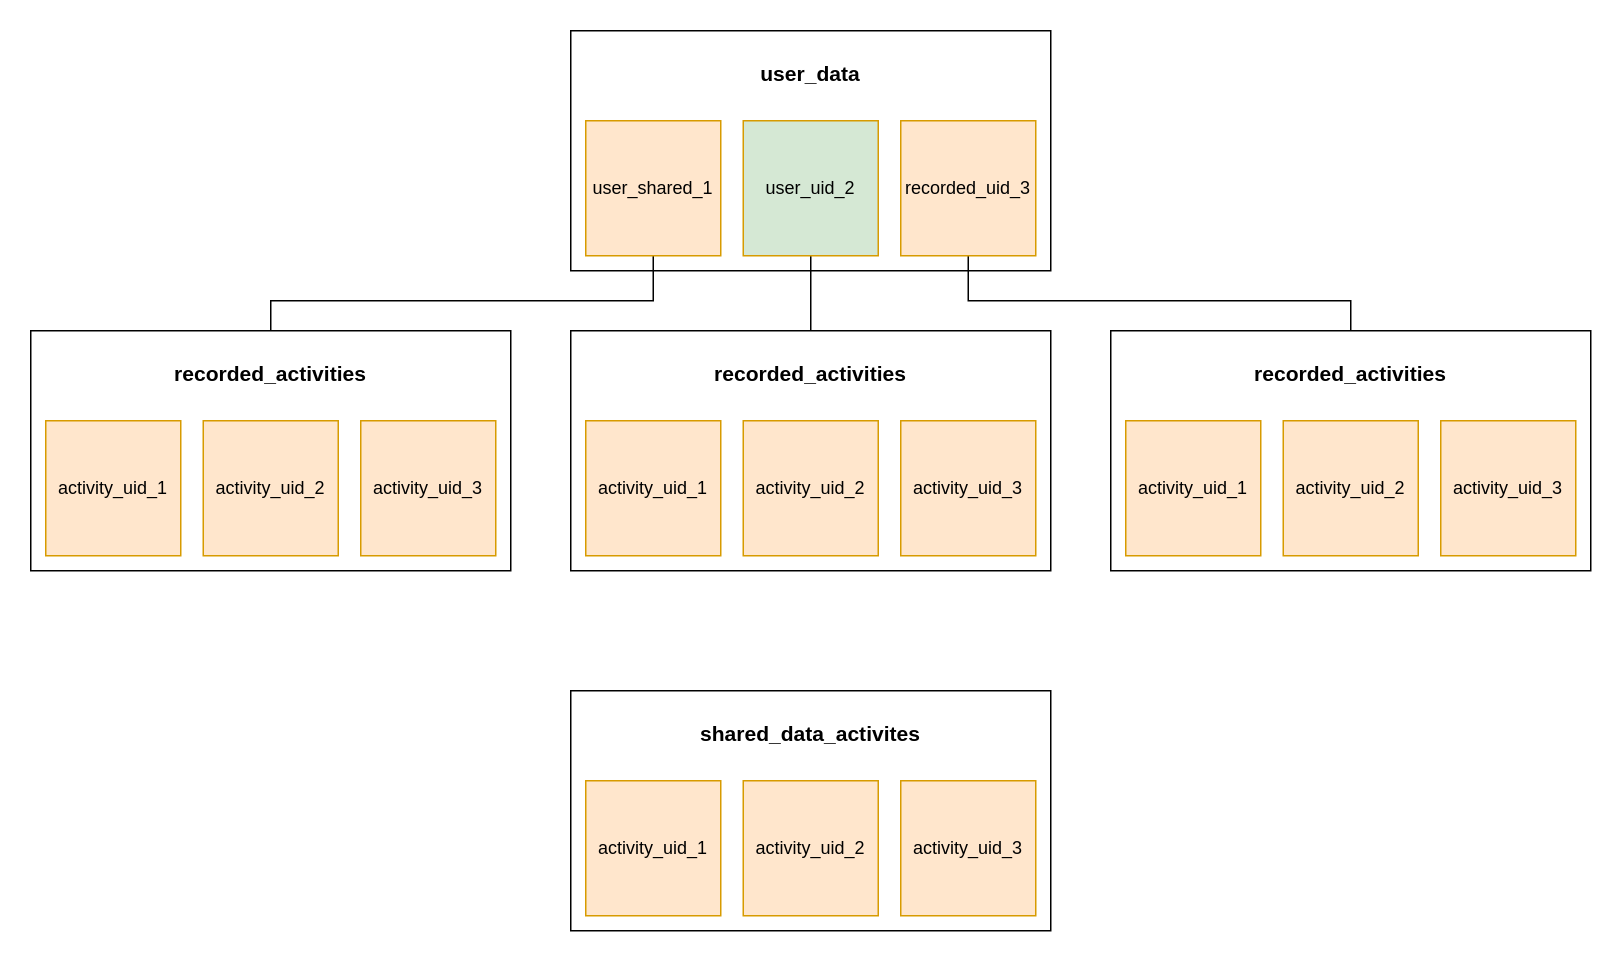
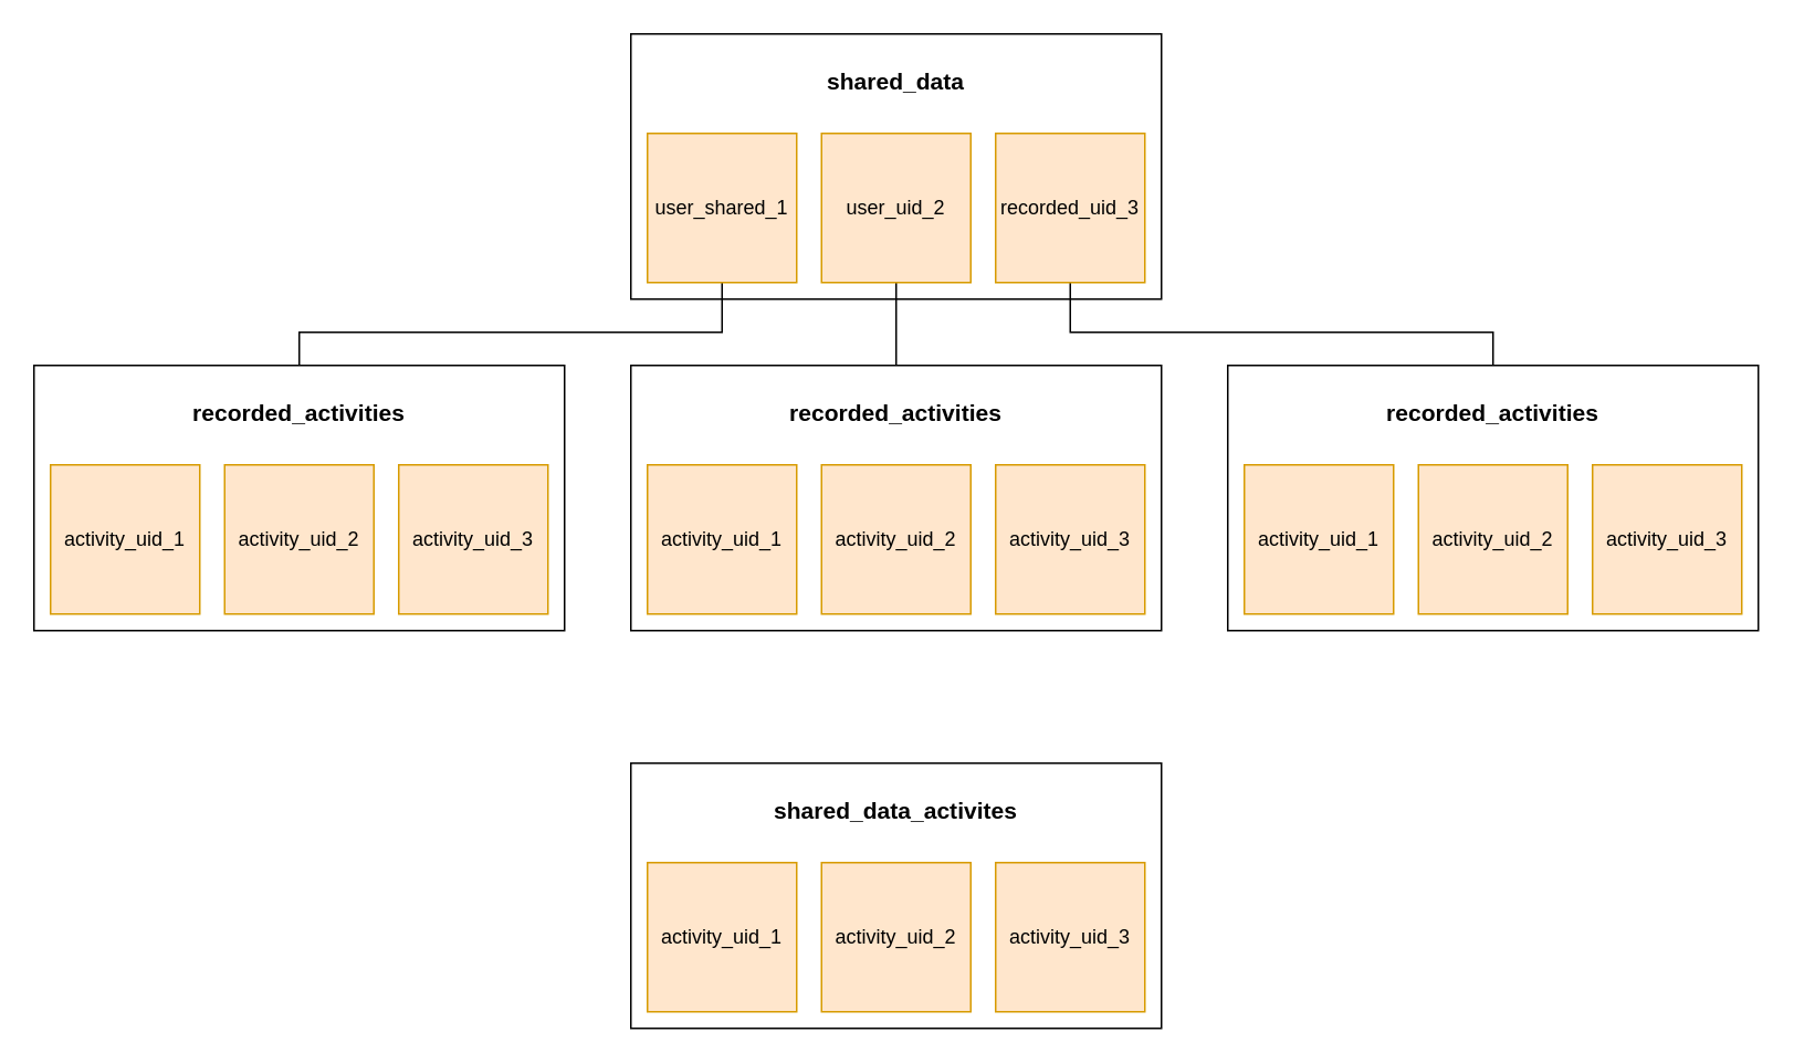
  <mxCell id="0" />
  <mxCell id="1" parent="0" />
- <mxCell id="2" value="&lt;p style=&quot;line-height: 100%;&quot;&gt;&lt;/p&gt;&lt;h3&gt;user_data&lt;/h3&gt;&lt;p&gt;&lt;/p&gt;" style="rounded=0;whiteSpace=wrap;html=1;fontStyle=0;align=center;labelPosition=center;verticalLabelPosition=middle;verticalAlign=top;" vertex="1" parent="1"><mxGeometry x="380" y="20" width="320" height="160" as="geometry" /></mxCell>
+ <mxCell id="2" value="&lt;p style=&quot;line-height: 100%;&quot;&gt;&lt;/p&gt;&lt;h3&gt;shared_data&lt;/h3&gt;&lt;p&gt;&lt;/p&gt;" style="rounded=0;whiteSpace=wrap;html=1;fontStyle=0;align=center;labelPosition=center;verticalLabelPosition=middle;verticalAlign=top;" vertex="1" parent="1"><mxGeometry x="380" y="20" width="320" height="160" as="geometry" /></mxCell>
  <mxCell id="3" style="edgeStyle=orthogonalEdgeStyle;rounded=0;orthogonalLoop=1;jettySize=auto;html=1;endArrow=none;endFill=0;" edge="1" parent="1" source="4" target="9"><mxGeometry relative="1" as="geometry"><Array as="points"><mxPoint x="435" y="200" /><mxPoint x="180" y="200" /></Array></mxGeometry></mxCell>
  <mxCell id="4" value="user_shared_1" style="whiteSpace=wrap;html=1;aspect=fixed;labelBackgroundColor=none;labelBorderColor=none;fillColor=#ffe6cc;strokeColor=#d79b00;" vertex="1" parent="1"><mxGeometry x="390" y="80" width="90" height="90" as="geometry" /></mxCell>
  <mxCell id="5" style="edgeStyle=orthogonalEdgeStyle;rounded=0;orthogonalLoop=1;jettySize=auto;html=1;endArrow=none;endFill=0;" edge="1" parent="1" source="6" target="13"><mxGeometry relative="1" as="geometry" /></mxCell>
- <mxCell id="6" value="user_uid_2" style="whiteSpace=wrap;html=1;aspect=fixed;labelBackgroundColor=none;labelBorderColor=none;fillColor=#d5e8d4;strokeColor=#d79b00;" vertex="1" parent="1"><mxGeometry x="495" y="80" width="90" height="90" as="geometry" /></mxCell>
+ <mxCell id="6" value="user_uid_2" style="whiteSpace=wrap;html=1;aspect=fixed;labelBackgroundColor=none;labelBorderColor=none;fillColor=#ffe6cc;strokeColor=#d79b00;" vertex="1" parent="1"><mxGeometry x="495" y="80" width="90" height="90" as="geometry" /></mxCell>
  <mxCell id="7" style="edgeStyle=orthogonalEdgeStyle;rounded=0;orthogonalLoop=1;jettySize=auto;html=1;endArrow=none;endFill=0;" edge="1" parent="1" source="8" target="17"><mxGeometry relative="1" as="geometry"><Array as="points"><mxPoint x="645" y="200" /><mxPoint x="900" y="200" /></Array></mxGeometry></mxCell>
  <mxCell id="8" value="recorded_uid_3" style="whiteSpace=wrap;html=1;aspect=fixed;labelBackgroundColor=none;labelBorderColor=none;fillColor=#ffe6cc;strokeColor=#d79b00;" vertex="1" parent="1"><mxGeometry x="600" y="80" width="90" height="90" as="geometry" /></mxCell>
  <mxCell id="9" value="&lt;p style=&quot;line-height: 100%;&quot;&gt;&lt;/p&gt;&lt;h3&gt;recorded_activities&lt;/h3&gt;&lt;p&gt;&lt;/p&gt;" style="rounded=0;whiteSpace=wrap;html=1;fontStyle=0;align=center;labelPosition=center;verticalLabelPosition=middle;verticalAlign=top;" vertex="1" parent="1"><mxGeometry x="20" y="220" width="320" height="160" as="geometry" /></mxCell>
  <mxCell id="10" value="activity_uid_1" style="whiteSpace=wrap;html=1;aspect=fixed;labelBackgroundColor=none;labelBorderColor=none;fillColor=#ffe6cc;strokeColor=#d79b00;" vertex="1" parent="1"><mxGeometry x="30" y="280" width="90" height="90" as="geometry" /></mxCell>
  <mxCell id="11" value="activity_uid_2" style="whiteSpace=wrap;html=1;aspect=fixed;labelBackgroundColor=none;labelBorderColor=none;fillColor=#ffe6cc;strokeColor=#d79b00;" vertex="1" parent="1"><mxGeometry x="135" y="280" width="90" height="90" as="geometry" /></mxCell>
  <mxCell id="12" value="activity_uid_3" style="whiteSpace=wrap;html=1;aspect=fixed;labelBackgroundColor=none;labelBorderColor=none;fillColor=#ffe6cc;strokeColor=#d79b00;" vertex="1" parent="1"><mxGeometry x="240" y="280" width="90" height="90" as="geometry" /></mxCell>
  <mxCell id="13" value="&lt;p style=&quot;line-height: 100%;&quot;&gt;&lt;/p&gt;&lt;h3&gt;recorded_activities&lt;/h3&gt;&lt;p&gt;&lt;/p&gt;" style="rounded=0;whiteSpace=wrap;html=1;fontStyle=0;align=center;labelPosition=center;verticalLabelPosition=middle;verticalAlign=top;" vertex="1" parent="1"><mxGeometry x="380" y="220" width="320" height="160" as="geometry" /></mxCell>
  <mxCell id="14" value="activity_uid_1" style="whiteSpace=wrap;html=1;aspect=fixed;labelBackgroundColor=none;labelBorderColor=none;fillColor=#ffe6cc;strokeColor=#d79b00;" vertex="1" parent="1"><mxGeometry x="390" y="280" width="90" height="90" as="geometry" /></mxCell>
  <mxCell id="15" value="activity_uid_2" style="whiteSpace=wrap;html=1;aspect=fixed;labelBackgroundColor=none;labelBorderColor=none;fillColor=#ffe6cc;strokeColor=#d79b00;" vertex="1" parent="1"><mxGeometry x="495" y="280" width="90" height="90" as="geometry" /></mxCell>
  <mxCell id="16" value="activity_uid_3" style="whiteSpace=wrap;html=1;aspect=fixed;labelBackgroundColor=none;labelBorderColor=none;fillColor=#ffe6cc;strokeColor=#d79b00;" vertex="1" parent="1"><mxGeometry x="600" y="280" width="90" height="90" as="geometry" /></mxCell>
  <mxCell id="17" value="&lt;p style=&quot;line-height: 100%;&quot;&gt;&lt;/p&gt;&lt;h3&gt;recorded_activities&lt;/h3&gt;&lt;p&gt;&lt;/p&gt;" style="rounded=0;whiteSpace=wrap;html=1;fontStyle=0;align=center;labelPosition=center;verticalLabelPosition=middle;verticalAlign=top;" vertex="1" parent="1"><mxGeometry x="740" y="220" width="320" height="160" as="geometry" /></mxCell>
  <mxCell id="18" value="activity_uid_1" style="whiteSpace=wrap;html=1;aspect=fixed;labelBackgroundColor=none;labelBorderColor=none;fillColor=#ffe6cc;strokeColor=#d79b00;" vertex="1" parent="1"><mxGeometry x="750" y="280" width="90" height="90" as="geometry" /></mxCell>
  <mxCell id="19" value="activity_uid_2" style="whiteSpace=wrap;html=1;aspect=fixed;labelBackgroundColor=none;labelBorderColor=none;fillColor=#ffe6cc;strokeColor=#d79b00;" vertex="1" parent="1"><mxGeometry x="855" y="280" width="90" height="90" as="geometry" /></mxCell>
  <mxCell id="20" value="activity_uid_3" style="whiteSpace=wrap;html=1;aspect=fixed;labelBackgroundColor=none;labelBorderColor=none;fillColor=#ffe6cc;strokeColor=#d79b00;" vertex="1" parent="1"><mxGeometry x="960" y="280" width="90" height="90" as="geometry" /></mxCell>
  <mxCell id="21" value="&lt;p style=&quot;line-height: 100%;&quot;&gt;&lt;/p&gt;&lt;h3&gt;shared_data_activites&lt;/h3&gt;&lt;p&gt;&lt;/p&gt;" style="rounded=0;whiteSpace=wrap;html=1;fontStyle=0;align=center;labelPosition=center;verticalLabelPosition=middle;verticalAlign=top;" vertex="1" parent="1"><mxGeometry x="380" y="460" width="320" height="160" as="geometry" /></mxCell>
  <mxCell id="22" value="activity_uid_1" style="whiteSpace=wrap;html=1;aspect=fixed;labelBackgroundColor=none;labelBorderColor=none;fillColor=#ffe6cc;strokeColor=#d79b00;" vertex="1" parent="1"><mxGeometry x="390" y="520" width="90" height="90" as="geometry" /></mxCell>
  <mxCell id="23" value="activity_uid_2" style="whiteSpace=wrap;html=1;aspect=fixed;labelBackgroundColor=none;labelBorderColor=none;fillColor=#ffe6cc;strokeColor=#d79b00;" vertex="1" parent="1"><mxGeometry x="495" y="520" width="90" height="90" as="geometry" /></mxCell>
  <mxCell id="24" value="activity_uid_3" style="whiteSpace=wrap;html=1;aspect=fixed;labelBackgroundColor=none;labelBorderColor=none;fillColor=#ffe6cc;strokeColor=#d79b00;" vertex="1" parent="1"><mxGeometry x="600" y="520" width="90" height="90" as="geometry" /></mxCell>
